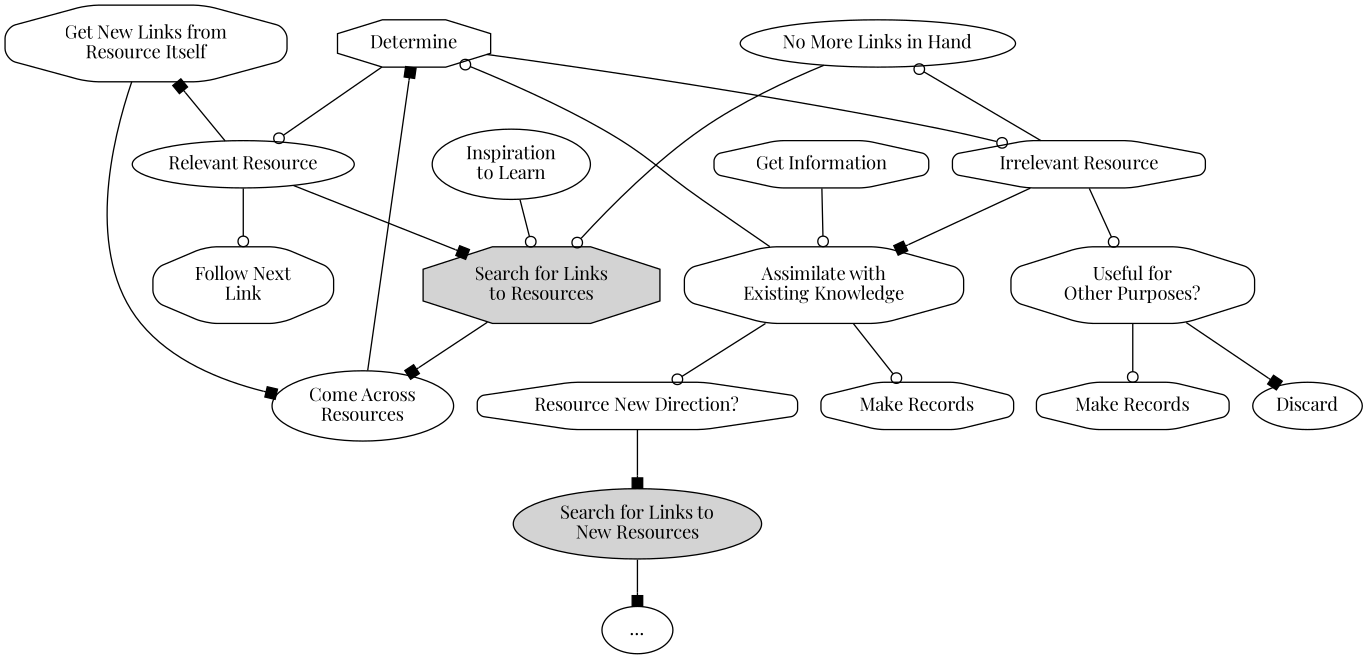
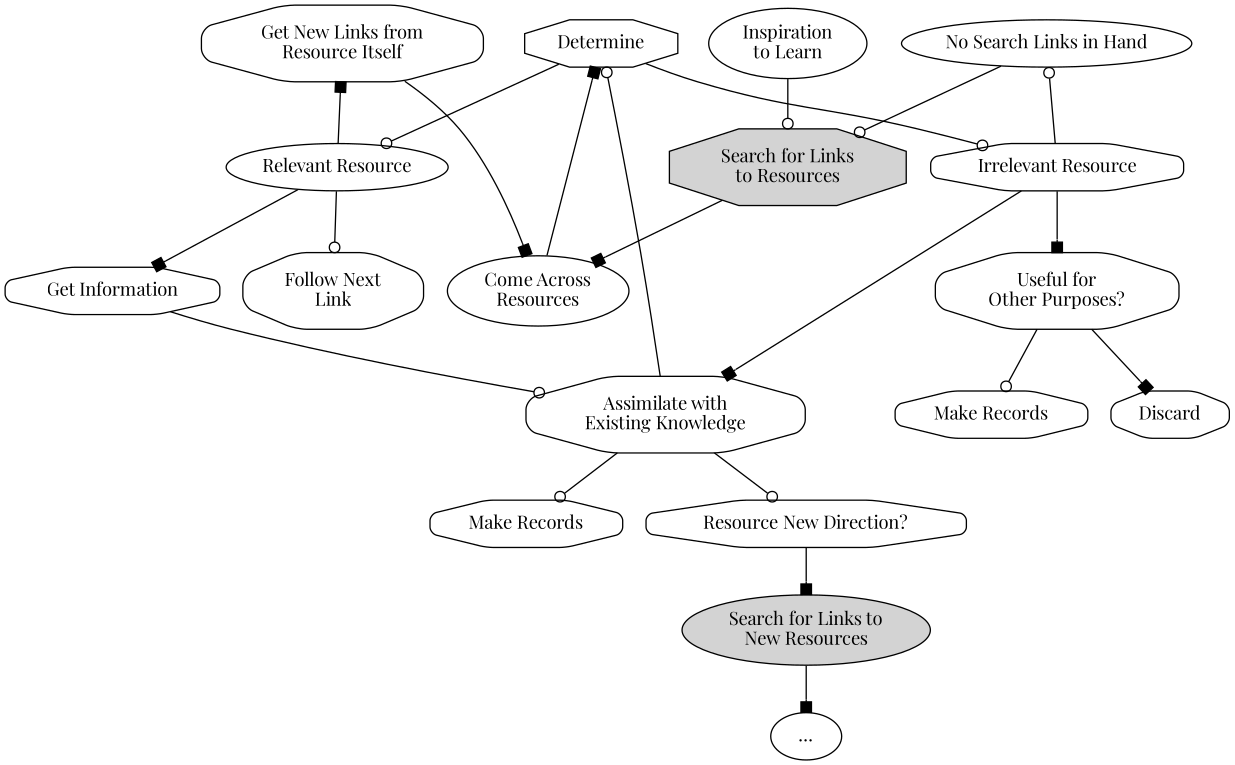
  strict digraph {
    fontname="Playfair Display"
    node [fontname="Playfair Display" shape=octagon style=rounded]
    edge [arrowhead=odot fontname="Playfair Display"]
    n1 [label=Determine style=""]
    n2 [label="Get New Links from\nResource Itself"]
-   n3 [label="No More Links in Hand" shape=ellipse]
+   n3 [label="No Search Links in Hand" shape=ellipse]
    n4 [label="Relevant Resource" shape=ellipse]
    n5 [label="Get Information"]
    n6 [label="Assimilate with\nExisting Knowledge"]
    n7 [label="Make Records"]
    n8 [label="Resource New Direction?"]
    n9 [label="Search for Links to\nNew Resources" shape=ellipse style=filled]
    n10 [label="..." shape=ellipse]
    n11 [label="Irrelevant Resource"]
    n12 [label="Useful for\nOther Purposes?"]
-   n13 [label=Discard shape=ellipse]
+   n13 [label=Discard]
    n14 [label="Make Records"]
    n15 [label="Come Across\nResources" shape=ellipse]
    n16 [label="Search for Links\nto Resources" style=filled]
    n17 [label="Follow Next\nLink"]
    n18 [label="Inspiration\nto Learn" rank=source shape=ellipse]
    subgraph sub_1 {
      rank=same
      n1
      n2
      n3
    }
    subgraph sub_2 {
      n4
      n5
      n6
      n7
      n8
      n9
      n10
    }
    subgraph sub_3 {
      n11
      n12
      n13
      n14
    }
    n1 -> n4
    n1 -> n11
    n2 -> n15 [arrowhead=box]
    n3 -> n16
    n4 -> n2 [arrowhead=box]
-   n4 -> n16 [arrowhead=box]
+   n4 -> n5 [arrowhead=box]
    n4 -> n17
    n5 -> n6
    n6 -> n1
    n6 -> n7
    n6 -> n8
    n8 -> n9 [arrowhead=box]
    n9 -> n10 [arrowhead=box]
    n11 -> n3
    n11 -> n6 [arrowhead=box]
-   n11 -> n12
+   n11 -> n12 [arrowhead=box]
    n12 -> n13 [arrowhead=box]
    n12 -> n14
    n15 -> n1 [arrowhead=box]
    n16 -> n15 [arrowhead=box]
    n18 -> n16
  }
